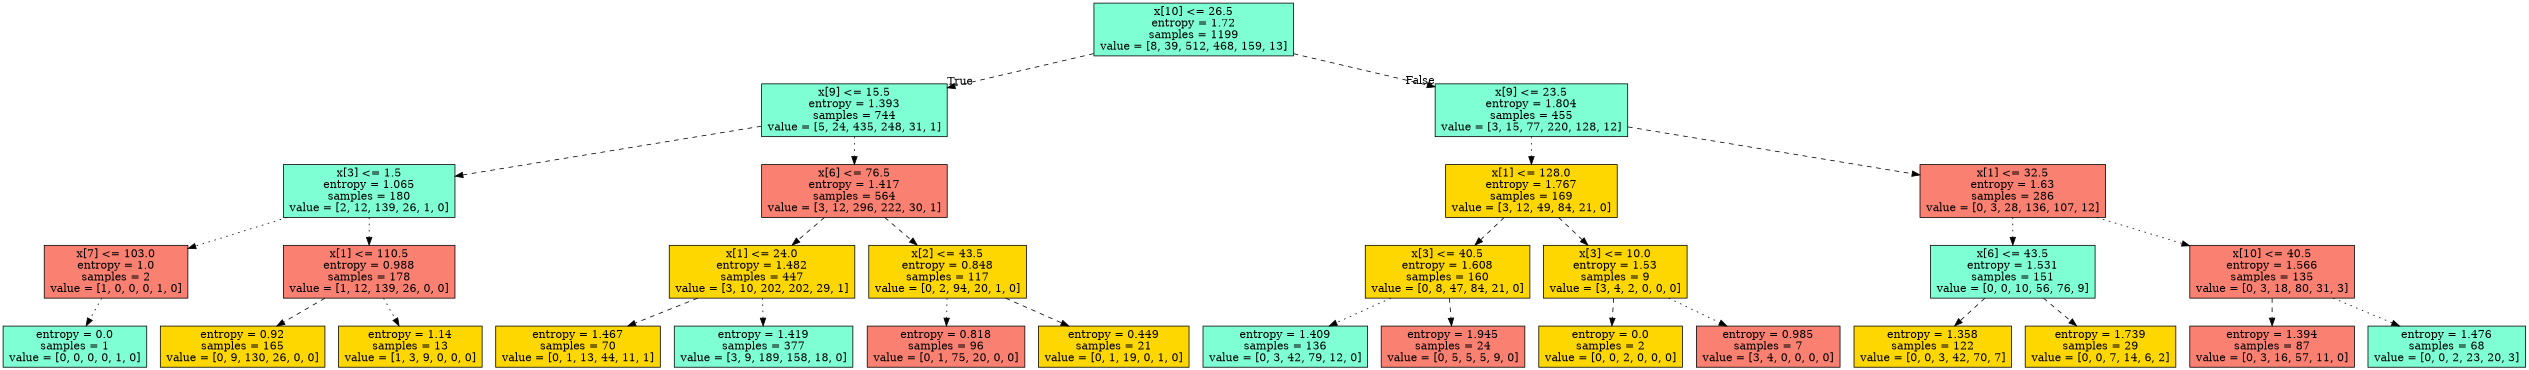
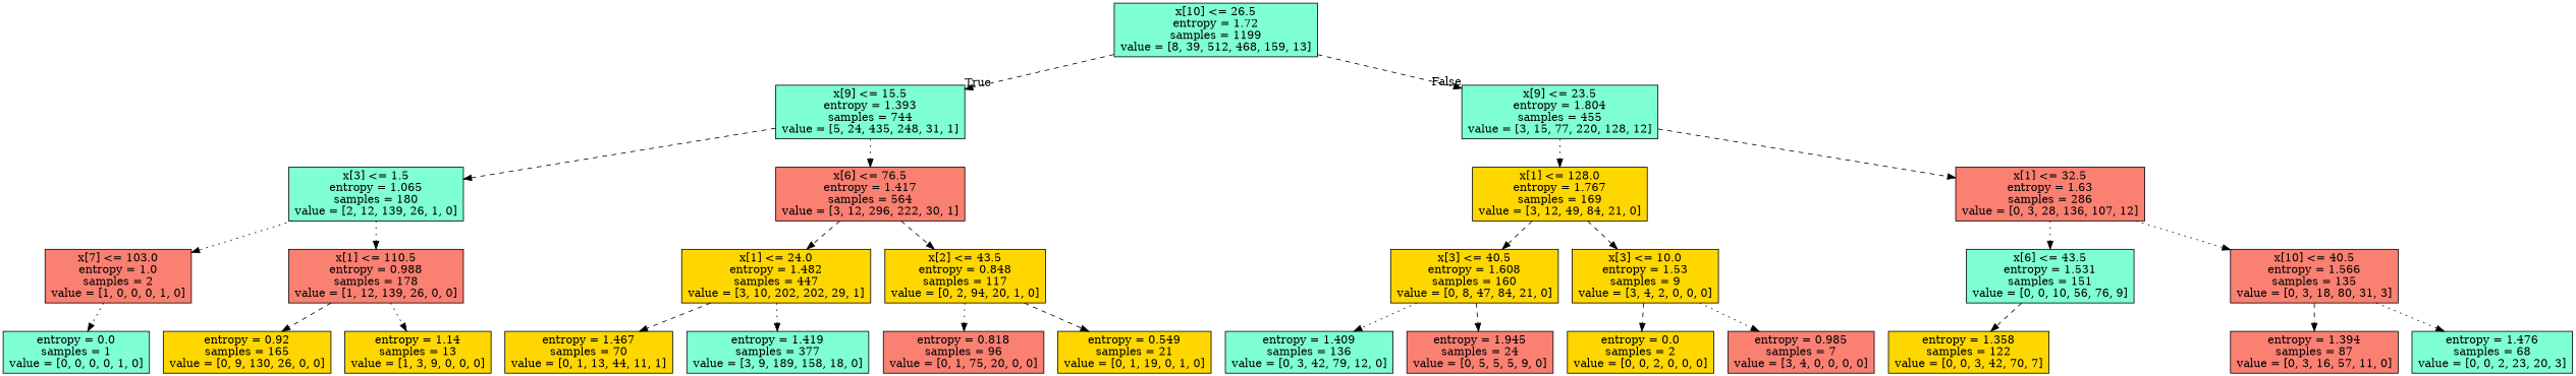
  digraph {
    fontname="DejaVu Serif"
    node [fillcolor=gold fontname="DejaVu Serif" shape=box style=filled]
    edge [fontname="DejaVu Serif" style=dashed]
    n1 [fillcolor=aquamarine label="x[10] <= 26.5\nentropy = 1.72\nsamples = 1199\nvalue = [8, 39, 512, 468, 159, 13]"]
    n2 [fillcolor=aquamarine label="x[9] <= 15.5\nentropy = 1.393\nsamples = 744\nvalue = [5, 24, 435, 248, 31, 1]"]
    n3 [fillcolor=aquamarine label="x[9] <= 23.5\nentropy = 1.804\nsamples = 455\nvalue = [3, 15, 77, 220, 128, 12]"]
    n4 [fillcolor=aquamarine label="x[3] <= 1.5\nentropy = 1.065\nsamples = 180\nvalue = [2, 12, 139, 26, 1, 0]"]
    n5 [fillcolor=salmon label="x[6] <= 76.5\nentropy = 1.417\nsamples = 564\nvalue = [3, 12, 296, 222, 30, 1]"]
    n6 [label="x[1] <= 128.0\nentropy = 1.767\nsamples = 169\nvalue = [3, 12, 49, 84, 21, 0]"]
    n7 [fillcolor=salmon label="x[1] <= 32.5\nentropy = 1.63\nsamples = 286\nvalue = [0, 3, 28, 136, 107, 12]"]
    n8 [fillcolor=salmon label="x[7] <= 103.0\nentropy = 1.0\nsamples = 2\nvalue = [1, 0, 0, 0, 1, 0]"]
    n9 [fillcolor=salmon label="x[1] <= 110.5\nentropy = 0.988\nsamples = 178\nvalue = [1, 12, 139, 26, 0, 0]"]
    n10 [label="x[1] <= 24.0\nentropy = 1.482\nsamples = 447\nvalue = [3, 10, 202, 202, 29, 1]"]
    n11 [label="x[2] <= 43.5\nentropy = 0.848\nsamples = 117\nvalue = [0, 2, 94, 20, 1, 0]"]
    n12 [fillcolor=aquamarine label="entropy = 0.0\nsamples = 1\nvalue = [0, 0, 0, 0, 1, 0]"]
    n13 [label="entropy = 0.92\nsamples = 165\nvalue = [0, 9, 130, 26, 0, 0]"]
    n14 [label="entropy = 1.14\nsamples = 13\nvalue = [1, 3, 9, 0, 0, 0]"]
    n15 [label="entropy = 1.467\nsamples = 70\nvalue = [0, 1, 13, 44, 11, 1]"]
    n16 [fillcolor=aquamarine label="entropy = 1.419\nsamples = 377\nvalue = [3, 9, 189, 158, 18, 0]"]
    n17 [fillcolor=salmon label="entropy = 0.818\nsamples = 96\nvalue = [0, 1, 75, 20, 0, 0]"]
-   n18 [label="entropy = 0.449\nsamples = 21\nvalue = [0, 1, 19, 0, 1, 0]"]
+   n18 [label="entropy = 0.549\nsamples = 21\nvalue = [0, 1, 19, 0, 1, 0]"]
    n19 [label="x[3] <= 40.5\nentropy = 1.608\nsamples = 160\nvalue = [0, 8, 47, 84, 21, 0]"]
    n20 [label="x[3] <= 10.0\nentropy = 1.53\nsamples = 9\nvalue = [3, 4, 2, 0, 0, 0]"]
    n21 [fillcolor=aquamarine label="x[6] <= 43.5\nentropy = 1.531\nsamples = 151\nvalue = [0, 0, 10, 56, 76, 9]"]
    n22 [fillcolor=salmon label="x[10] <= 40.5\nentropy = 1.566\nsamples = 135\nvalue = [0, 3, 18, 80, 31, 3]"]
    n23 [fillcolor=aquamarine label="entropy = 1.409\nsamples = 136\nvalue = [0, 3, 42, 79, 12, 0]"]
    n24 [fillcolor=salmon label="entropy = 1.945\nsamples = 24\nvalue = [0, 5, 5, 5, 9, 0]"]
    n25 [label="entropy = 0.0\nsamples = 2\nvalue = [0, 0, 2, 0, 0, 0]"]
    n26 [fillcolor=salmon label="entropy = 0.985\nsamples = 7\nvalue = [3, 4, 0, 0, 0, 0]"]
    n27 [label="entropy = 1.358\nsamples = 122\nvalue = [0, 0, 3, 42, 70, 7]"]
-   n28 [label="entropy = 1.739\nsamples = 29\nvalue = [0, 0, 7, 14, 6, 2]"]
    n29 [fillcolor=salmon label="entropy = 1.394\nsamples = 87\nvalue = [0, 3, 16, 57, 11, 0]"]
    n30 [fillcolor=aquamarine label="entropy = 1.476\nsamples = 68\nvalue = [0, 0, 2, 23, 20, 3]"]
    n1 -> n2 [headlabel=True labelangle=45 labeldistance=2.5]
    n1 -> n3 [headlabel=False labelangle=-45 labeldistance=2.5]
    n2 -> n4
    n2 -> n5 [style=dotted]
    n3 -> n6 [style=dotted]
    n3 -> n7
    n4 -> n8 [style=dotted]
    n4 -> n9 [style=dotted]
    n5 -> n10
    n5 -> n11
    n6 -> n19
    n6 -> n20
    n7 -> n21 [style=dotted]
    n7 -> n22 [style=dotted]
    n8 -> n12 [style=dotted]
    n9 -> n13
    n9 -> n14 [style=dotted]
    n10 -> n15
    n10 -> n16 [style=dotted]
    n11 -> n17 [style=dotted]
    n11 -> n18
    n19 -> n23 [style=dotted]
    n19 -> n24
    n20 -> n25
    n20 -> n26 [style=dotted]
    n21 -> n27
-   n21 -> n28
    n22 -> n29
    n22 -> n30 [style=dotted]
  }
